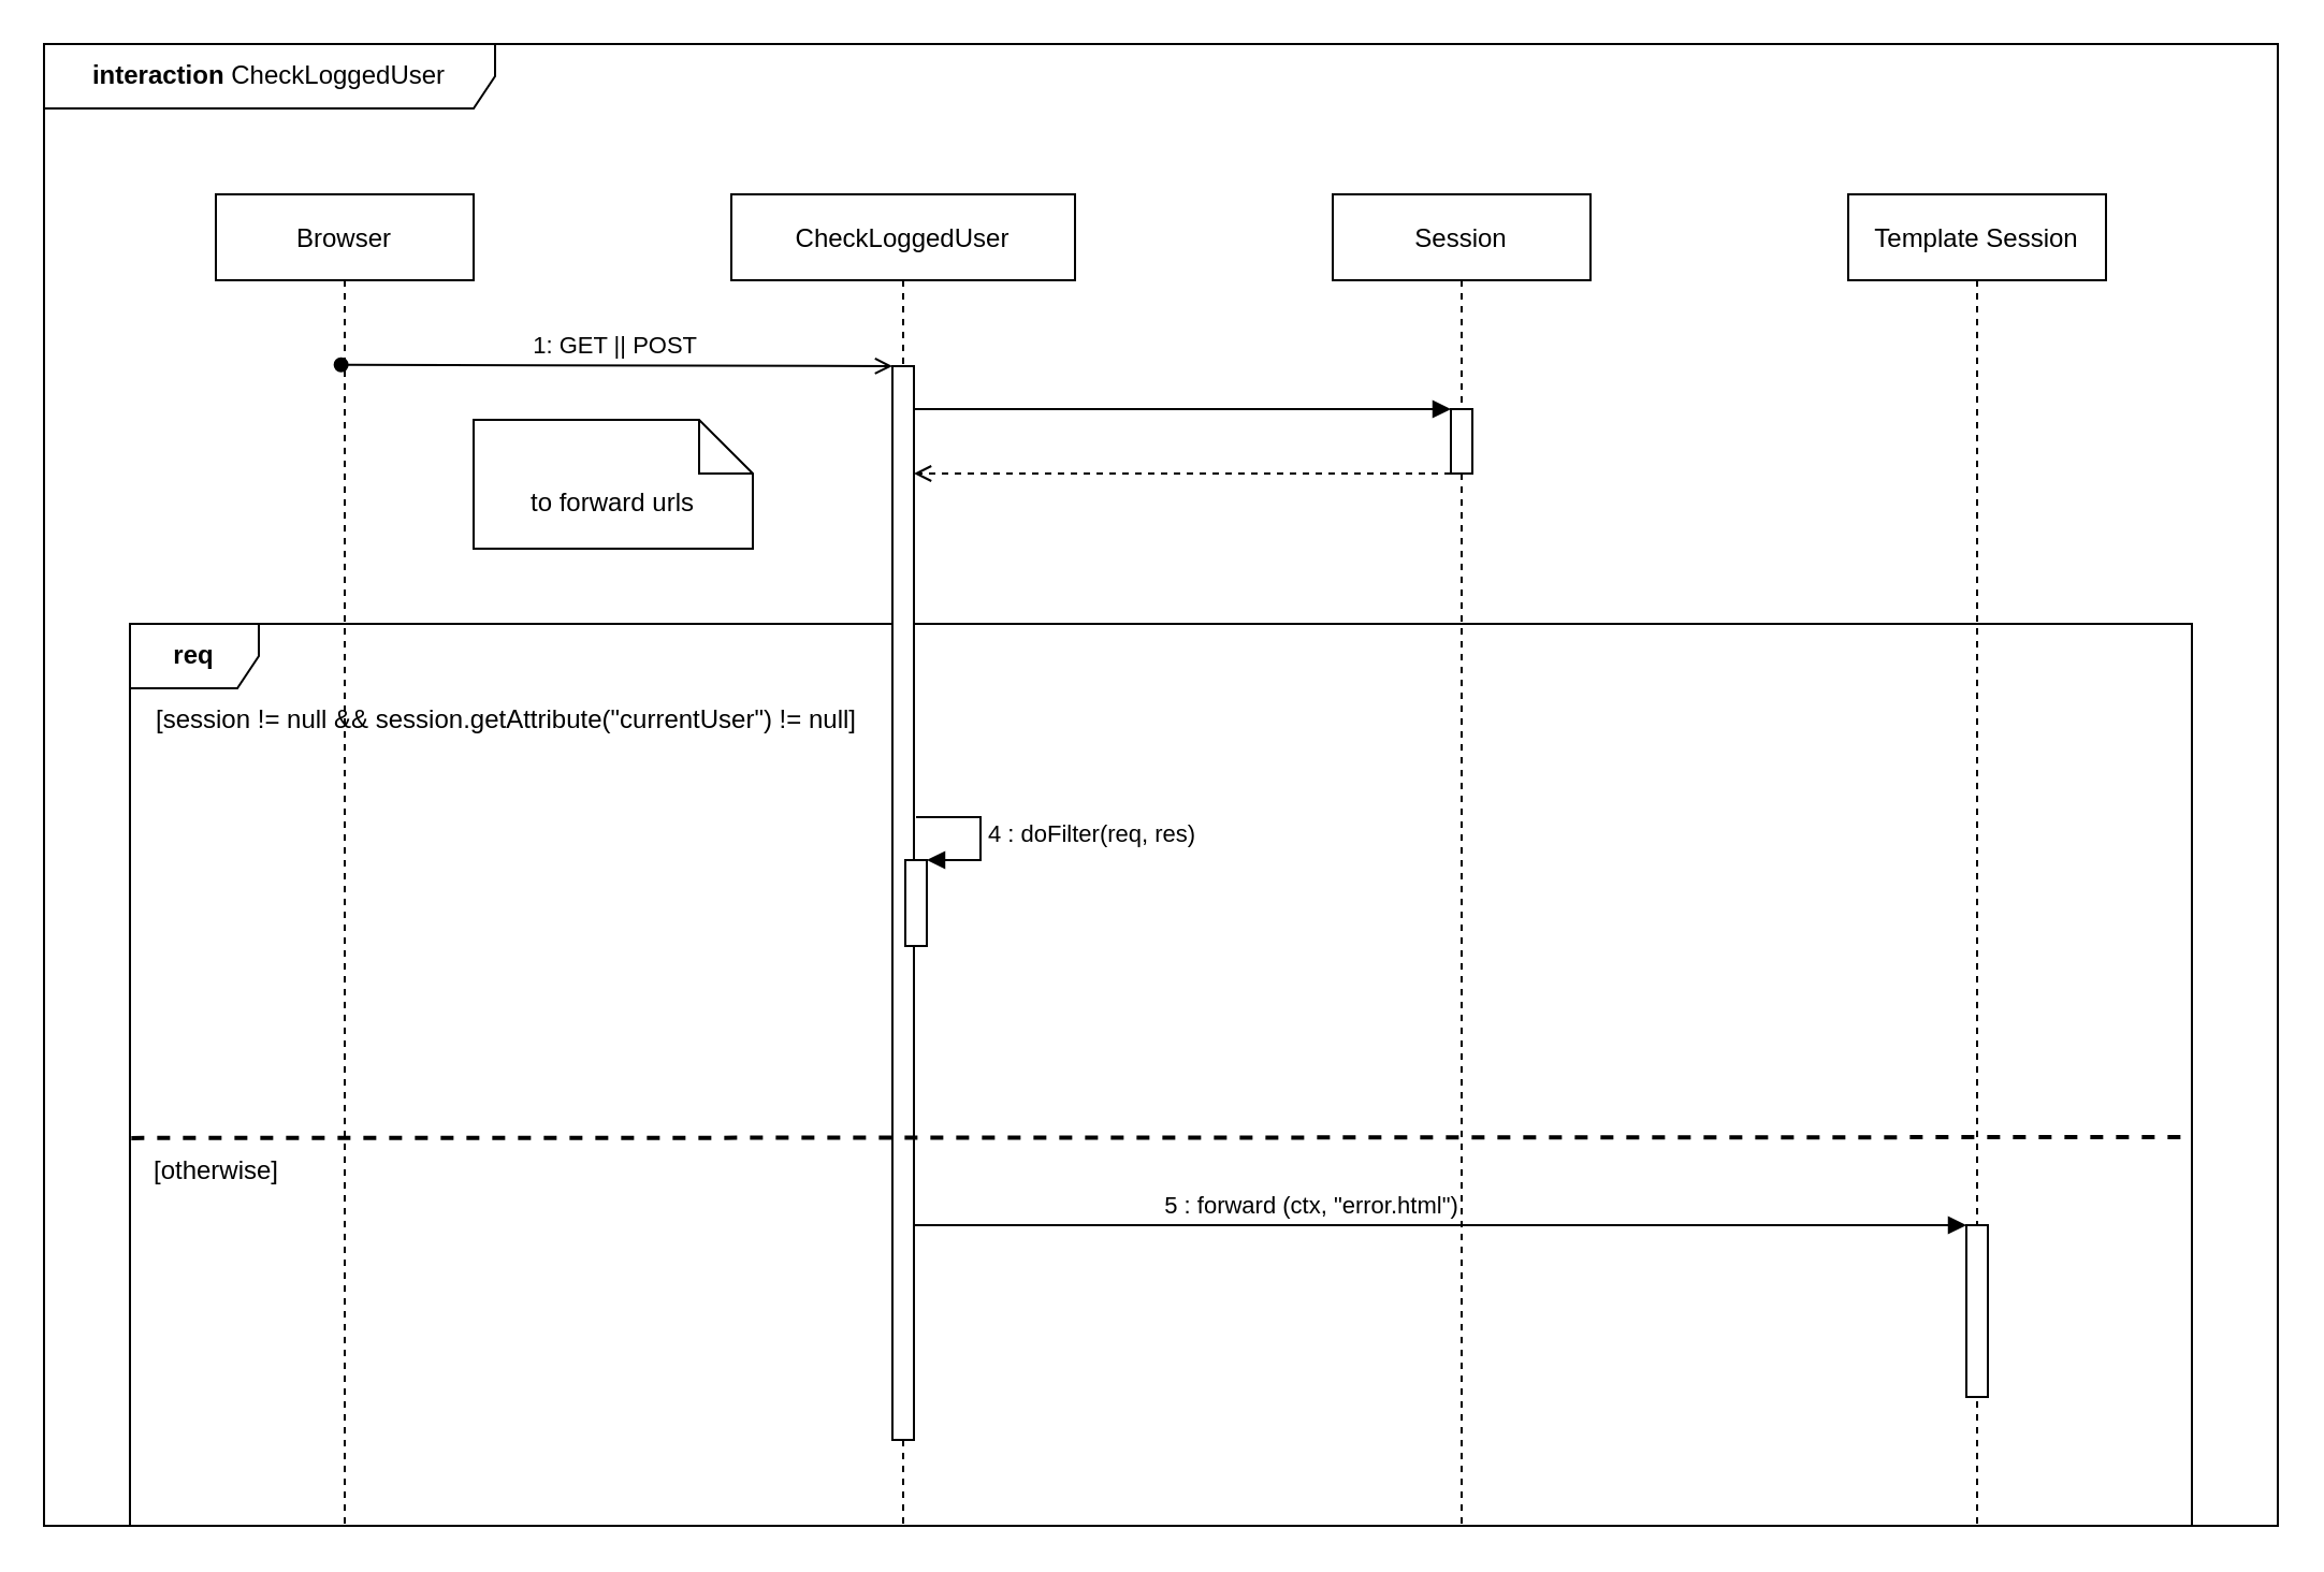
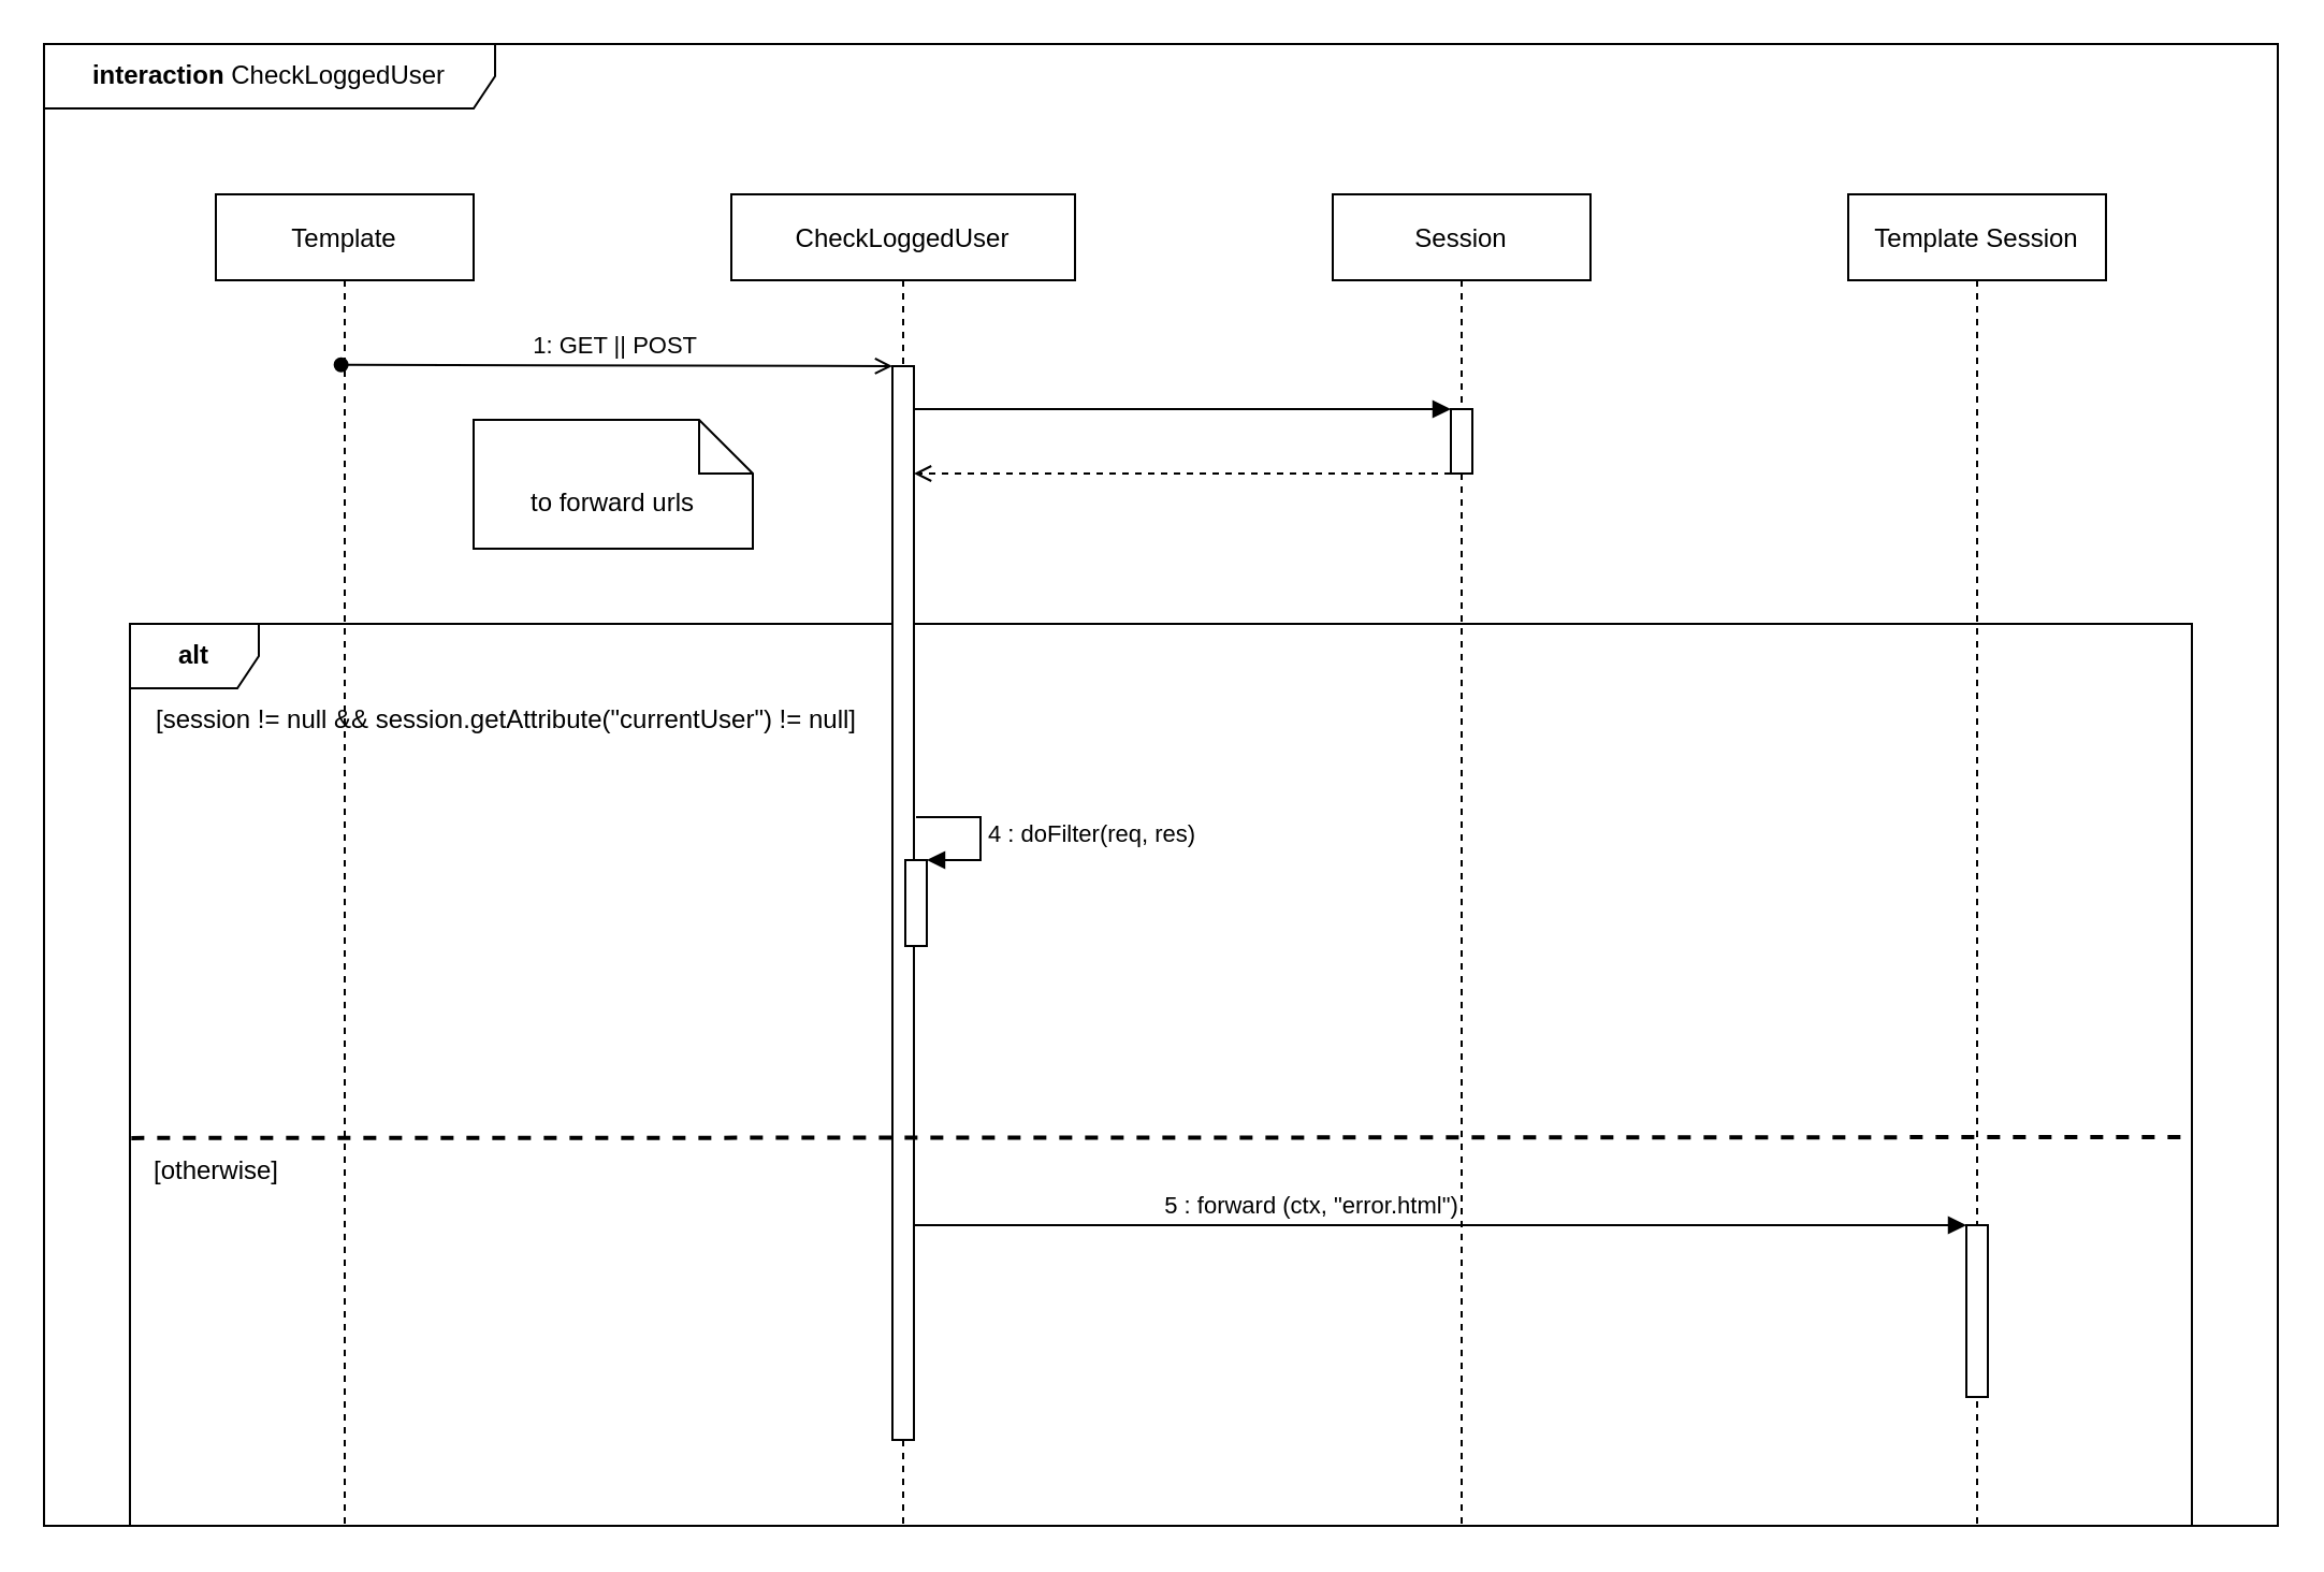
  <mxCell id="0" />
  <mxCell id="1" parent="0" />
  <mxCell id="2" value="&lt;b&gt;interaction&lt;/b&gt; CheckLoggedUser" style="shape=umlFrame;whiteSpace=wrap;html=1;width=210;height=30;" vertex="1" parent="1"><mxGeometry x="20" y="20" width="1040" height="690" as="geometry" /></mxCell>
- <mxCell id="3" value="&lt;b&gt;req&lt;/b&gt;" style="shape=umlFrame;whiteSpace=wrap;html=1;" vertex="1" parent="1"><mxGeometry x="60" y="290" width="960" height="420" as="geometry" /></mxCell>
- <mxCell id="4" value="Browser" style="shape=umlLifeline;perimeter=lifelinePerimeter;container=1;collapsible=0;recursiveResize=0;rounded=0;shadow=0;strokeWidth=1;" parent="1" vertex="1"><mxGeometry x="100" y="90" width="120" height="620" as="geometry" /></mxCell>
+ <mxCell id="3" value="&lt;b&gt;alt&lt;/b&gt;" style="shape=umlFrame;whiteSpace=wrap;html=1;" vertex="1" parent="1"><mxGeometry x="60" y="290" width="960" height="420" as="geometry" /></mxCell>
+ <mxCell id="4" value="Template" style="shape=umlLifeline;perimeter=lifelinePerimeter;container=1;collapsible=0;recursiveResize=0;rounded=0;shadow=0;strokeWidth=1;" parent="1" vertex="1"><mxGeometry x="100" y="90" width="120" height="620" as="geometry" /></mxCell>
  <mxCell id="5" value="[otherwise]" style="text;html=1;align=center;verticalAlign=middle;resizable=0;points=[];autosize=1;strokeColor=none;fillColor=none;" vertex="1" parent="4"><mxGeometry x="-40" y="440" width="80" height="30" as="geometry" /></mxCell>
  <mxCell id="6" value="CheckLoggedUser" style="shape=umlLifeline;perimeter=lifelinePerimeter;container=1;collapsible=0;recursiveResize=0;rounded=0;shadow=0;strokeWidth=1;" parent="1" vertex="1"><mxGeometry x="340" y="90" width="160" height="620" as="geometry" /></mxCell>
  <mxCell id="7" value="" style="points=[];perimeter=orthogonalPerimeter;rounded=0;shadow=0;strokeWidth=1;" parent="6" vertex="1"><mxGeometry x="75" y="80" width="10" height="500" as="geometry" /></mxCell>
  <mxCell id="8" value="" style="html=1;points=[];perimeter=orthogonalPerimeter;" vertex="1" parent="6"><mxGeometry x="81" y="310" width="10" height="40" as="geometry" /></mxCell>
  <mxCell id="9" value="4 : doFilter(req, res)" style="edgeStyle=orthogonalEdgeStyle;html=1;align=left;spacingLeft=2;endArrow=block;rounded=0;entryX=1;entryY=0;" edge="1" target="8" parent="6"><mxGeometry relative="1" as="geometry"><mxPoint x="86" y="290" as="sourcePoint" /><Array as="points"><mxPoint x="116" y="290" /></Array></mxGeometry></mxCell>
  <mxCell id="10" value="1: GET || POST" style="verticalAlign=bottom;endArrow=open;entryX=0;entryY=0;shadow=0;strokeWidth=1;startArrow=oval;startFill=1;endFill=0;exitX=0.486;exitY=0.128;exitDx=0;exitDy=0;exitPerimeter=0;" parent="1" source="4" target="7" edge="1"><mxGeometry relative="1" as="geometry"><mxPoint x="165" y="170" as="sourcePoint" /></mxGeometry></mxCell>
  <mxCell id="11" value="Session" style="shape=umlLifeline;perimeter=lifelinePerimeter;container=1;collapsible=0;recursiveResize=0;rounded=0;shadow=0;strokeWidth=1;" vertex="1" parent="1"><mxGeometry x="620" y="90" width="120" height="620" as="geometry" /></mxCell>
  <mxCell id="12" value="" style="points=[];perimeter=orthogonalPerimeter;rounded=0;shadow=0;strokeWidth=1;" vertex="1" parent="11"><mxGeometry x="55" y="100" width="10" height="30" as="geometry" /></mxCell>
  <mxCell id="13" value="" style="edgeStyle=orthogonalEdgeStyle;rounded=0;orthogonalLoop=1;jettySize=auto;html=1;startArrow=none;startFill=0;endArrow=block;endFill=1;" edge="1" parent="1" source="7" target="12"><mxGeometry relative="1" as="geometry"><Array as="points"><mxPoint x="480" y="190" /><mxPoint x="480" y="190" /></Array></mxGeometry></mxCell>
  <mxCell id="14" value="" style="rounded=0;orthogonalLoop=1;jettySize=auto;html=1;startArrow=none;startFill=0;endArrow=open;endFill=0;dashed=1;" edge="1" parent="1" source="12" target="7"><mxGeometry relative="1" as="geometry"><Array as="points"><mxPoint x="570" y="220" /></Array></mxGeometry></mxCell>
  <mxCell id="15" value="[session != null &amp;amp;&amp;amp; session.getAttribute(&quot;currentUser&quot;) != null]" style="text;html=1;align=center;verticalAlign=middle;resizable=0;points=[];autosize=1;strokeColor=none;fillColor=none;" vertex="1" parent="1"><mxGeometry x="60" y="320" width="350" height="30" as="geometry" /></mxCell>
  <mxCell id="16" value="" style="endArrow=none;dashed=1;html=1;strokeWidth=2;rounded=0;exitX=0.001;exitY=0.328;exitDx=0;exitDy=0;exitPerimeter=0;" edge="1" parent="1"><mxGeometry width="50" height="50" relative="1" as="geometry"><mxPoint x="60.68" y="529.44" as="sourcePoint" /><mxPoint x="1020" y="529" as="targetPoint" /></mxGeometry></mxCell>
  <mxCell id="17" value="Template Session" style="shape=umlLifeline;perimeter=lifelinePerimeter;container=1;collapsible=0;recursiveResize=0;rounded=0;shadow=0;strokeWidth=1;" vertex="1" parent="1"><mxGeometry x="860" y="90" width="120" height="620" as="geometry" /></mxCell>
  <mxCell id="18" value="" style="points=[];perimeter=orthogonalPerimeter;rounded=0;shadow=0;strokeWidth=1;" vertex="1" parent="17"><mxGeometry x="55" y="480" width="10" height="80" as="geometry" /></mxCell>
  <mxCell id="19" value="to forward urls" style="shape=note2;boundedLbl=1;whiteSpace=wrap;html=1;size=25;verticalAlign=top;align=center;" vertex="1" parent="1"><mxGeometry x="220" y="195" width="130" height="60" as="geometry" /></mxCell>
  <mxCell id="20" value="5 : forward (ctx, &quot;error.html&quot;)" style="html=1;verticalAlign=bottom;endArrow=block;rounded=0;" edge="1" parent="1" source="7" target="18"><mxGeometry x="-0.245" width="80" relative="1" as="geometry"><mxPoint x="490" y="460" as="sourcePoint" /><mxPoint x="570" y="460" as="targetPoint" /><mxPoint as="offset" /></mxGeometry></mxCell>
